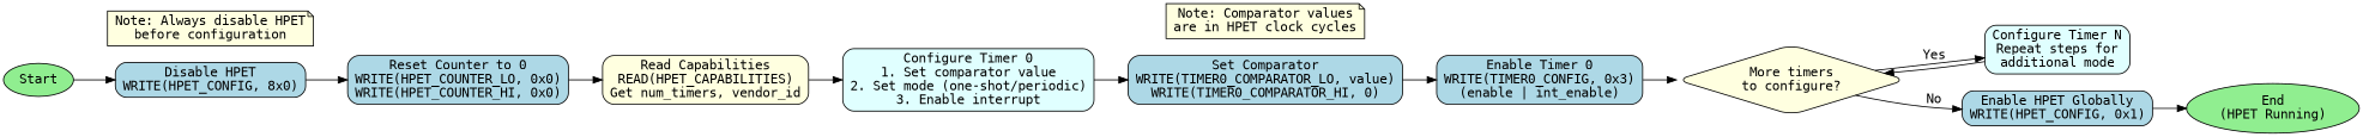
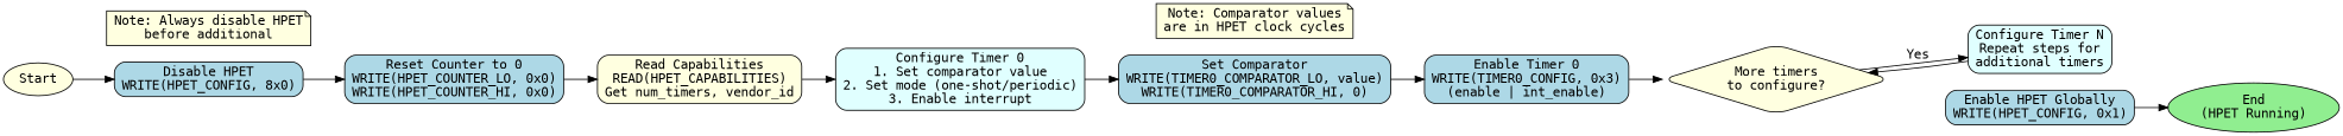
  digraph {
    fontname="DejaVu Sans Mono"
    rankdir=LR
    node [fillcolor=lightblue fontname="DejaVu Sans Mono" shape=box style="rounded,filled"]
    edge [fontname="DejaVu Sans Mono"]
    n1 [label="Disable HPET\nWRITE(HPET_CONFIG, 8x0)"]
-   n2 [fillcolor=lightyellow label="Note: Always disable HPET\nbefore configuration" shape=note style=filled]
+   n2 [fillcolor=lightyellow label="Note: Always disable HPET\nbefore additional" shape=note style=filled]
    n3 [label="Set Comparator\nWRITE(TIMER0_COMPARATOR_LO, value)\nWRITE(TIMER0_COMPARATOR_HI, 0)"]
    n4 [fillcolor=lightyellow label="Note: Comparator values\nare in HPET clock cycles" shape=note style=filled]
    n5 [label="Reset Counter to 0\nWRITE(HPET_COUNTER_LO, 0x0)\nWRITE(HPET_COUNTER_HI, 0x0)"]
    n6 [label="Enable Timer 0\nWRITE(TIMER0_CONFIG, 0x3)\n(enable | int_enable)"]
-   n7 [fillcolor=lightgreen label=Start shape=ellipse]
+   n7 [fillcolor=lightyellow label=Start shape=ellipse]
    n8 [fillcolor=lightgreen label="End\n(HPET Running)" shape=ellipse]
    n9 [fillcolor=lightyellow label="Read Capabilities\nREAD(HPET_CAPABILITIES)\nGet num_timers, vendor_id"]
    n10 [fillcolor=lightcyan label="Configure Timer 0\n1. Set comparator value\n2. Set mode (one-shot/periodic)\n3. Enable interrupt"]
    n11 [fillcolor=lightyellow label="More timers\nto configure?" shape=diamond]
-   n12 [fillcolor=lightcyan label="Configure Timer N\nRepeat steps for\nadditional mode"]
+   n12 [fillcolor=lightcyan label="Configure Timer N\nRepeat steps for\nadditional timers"]
    n13 [label="Enable HPET Globally\nWRITE(HPET_CONFIG, 0x1)"]
    subgraph sub_1 {
      rank=same
      n1
      n2
    }
    subgraph sub_2 {
      rank=same
      n3
      n4
    }
    n1 -> n5
    n3 -> n6
    n5 -> n9
    n6 -> n11
    n7 -> n1
    n9 -> n10
    n10 -> n3
    n11 -> n12 [label=Yes]
-   n11 -> n13 [label=No]
    n12 -> n11
    n13 -> n8
  }
